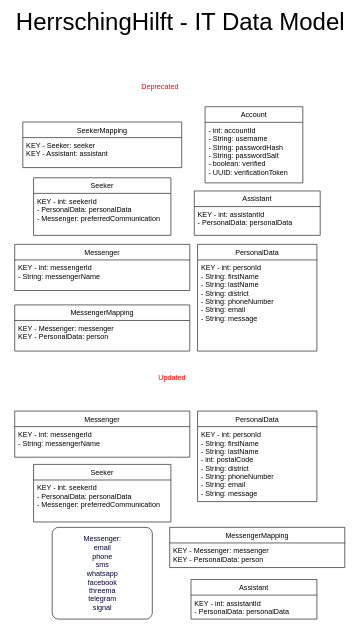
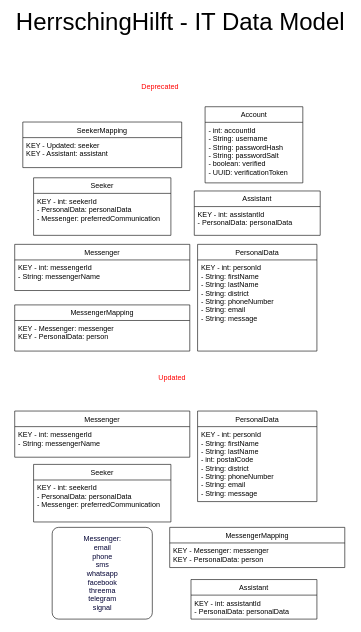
  <mxCell id="0" />
  <mxCell id="1" parent="0" />
  <mxCell id="2" value="" style="group" vertex="1" connectable="0" parent="1"><mxGeometry x="24" y="131" width="550.5" height="901" as="geometry" /></mxCell>
  <mxCell id="3" value="Updated" style="text;html=1;align=center;verticalAlign=middle;resizable=0;points=[];autosize=1;fontColor=#FF0000;" vertex="1" parent="2"><mxGeometry x="234.5" y="490" width="55" height="18" as="geometry" /></mxCell>
  <mxCell id="4" value="Deprecated" style="text;html=1;align=center;verticalAlign=middle;resizable=0;points=[];autosize=1;fontColor=#FF0000;" vertex="1" parent="2"><mxGeometry x="206" y="5" width="72" height="18" as="geometry" /></mxCell>
  <mxCell id="5" value="Seeker" style="swimlane;fontStyle=0;childLayout=stackLayout;horizontal=1;startSize=26;fillColor=none;horizontalStack=0;resizeParent=1;resizeParentMax=0;resizeLast=0;collapsible=1;marginBottom=0;" vertex="1" parent="2"><mxGeometry x="31.5" y="165" width="229" height="96" as="geometry" /></mxCell>
  <mxCell id="6" value="KEY - int: seekerId&#10;- PersonalData: personalData&#10;- Messenger: preferredCommunication&#10;" style="text;strokeColor=none;fillColor=none;align=left;verticalAlign=top;spacingLeft=4;spacingRight=4;overflow=hidden;rotatable=0;points=[[0,0.5],[1,0.5]];portConstraint=eastwest;" vertex="1" parent="5"><mxGeometry y="26" width="229" height="70" as="geometry" /></mxCell>
  <mxCell id="7" value="Assistant" style="swimlane;fontStyle=0;childLayout=stackLayout;horizontal=1;startSize=26;fillColor=none;horizontalStack=0;resizeParent=1;resizeParentMax=0;resizeLast=0;collapsible=1;marginBottom=0;" vertex="1" parent="2"><mxGeometry x="299.5" y="187" width="210" height="74" as="geometry" /></mxCell>
  <mxCell id="8" value="KEY - int: assistantId&#10;- PersonalData: personalData&#10;" style="text;strokeColor=none;fillColor=none;align=left;verticalAlign=top;spacingLeft=4;spacingRight=4;overflow=hidden;rotatable=0;points=[[0,0.5],[1,0.5]];portConstraint=eastwest;" vertex="1" parent="7"><mxGeometry y="26" width="210" height="48" as="geometry" /></mxCell>
  <mxCell id="9" value="SeekerMapping" style="swimlane;fontStyle=0;childLayout=stackLayout;horizontal=1;startSize=26;fillColor=none;horizontalStack=0;resizeParent=1;resizeParentMax=0;resizeLast=0;collapsible=1;marginBottom=0;" vertex="1" parent="2"><mxGeometry x="13.5" y="72" width="265" height="76" as="geometry" /></mxCell>
- <mxCell id="10" value="KEY - Seeker: seeker&#10;KEY - Assistant: assistant&#10;" style="text;strokeColor=none;fillColor=none;align=left;verticalAlign=top;spacingLeft=4;spacingRight=4;overflow=hidden;rotatable=0;points=[[0,0.5],[1,0.5]];portConstraint=eastwest;" vertex="1" parent="9"><mxGeometry y="26" width="265" height="50" as="geometry" /></mxCell>
+ <mxCell id="10" value="KEY - Updated: seeker&#10;KEY - Assistant: assistant&#10;" style="text;strokeColor=none;fillColor=none;align=left;verticalAlign=top;spacingLeft=4;spacingRight=4;overflow=hidden;rotatable=0;points=[[0,0.5],[1,0.5]];portConstraint=eastwest;" vertex="1" parent="9"><mxGeometry y="26" width="265" height="50" as="geometry" /></mxCell>
  <mxCell id="11" value="Account" style="swimlane;fontStyle=0;childLayout=stackLayout;horizontal=1;startSize=26;fillColor=none;horizontalStack=0;resizeParent=1;resizeParentMax=0;resizeLast=0;collapsible=1;marginBottom=0;" vertex="1" parent="2"><mxGeometry x="317.5" y="46.5" width="163" height="127" as="geometry" /></mxCell>
  <mxCell id="12" value="- int: accountId&#10;- String: username&#10;- String: passwordHash&#10;- String: passwordSalt&#10;- boolean: verified&#10;- UUID: verificationToken&#10;" style="text;strokeColor=none;fillColor=none;align=left;verticalAlign=top;spacingLeft=4;spacingRight=4;overflow=hidden;rotatable=0;points=[[0,0.5],[1,0.5]];portConstraint=eastwest;" vertex="1" parent="11"><mxGeometry y="26" width="163" height="101" as="geometry" /></mxCell>
  <mxCell id="13" value="&lt;font color=&quot;#000033&quot;&gt;Messenger:&lt;br&gt;email&lt;br&gt;phone&lt;br&gt;sms&lt;br&gt;whatsapp&lt;br&gt;facebook&lt;br&gt;threema&lt;br&gt;telegram&lt;br&gt;signal&lt;/font&gt;" style="shape=ext;rounded=1;html=1;whiteSpace=wrap;fontColor=#FF0000;arcSize=7;" vertex="1" parent="2"><mxGeometry x="62.5" y="748" width="167" height="153" as="geometry" /></mxCell>
  <mxCell id="14" value="Messenger" style="swimlane;fontStyle=0;childLayout=stackLayout;horizontal=1;startSize=26;fillColor=none;horizontalStack=0;resizeParent=1;resizeParentMax=0;resizeLast=0;collapsible=1;marginBottom=0;" vertex="1" parent="2"><mxGeometry y="554" width="292" height="77" as="geometry" /></mxCell>
  <mxCell id="15" value="KEY - int: messengerId&#10;- String: messengerName" style="text;strokeColor=none;fillColor=none;align=left;verticalAlign=top;spacingLeft=4;spacingRight=4;overflow=hidden;rotatable=0;points=[[0,0.5],[1,0.5]];portConstraint=eastwest;" vertex="1" parent="14"><mxGeometry y="26" width="292" height="51" as="geometry" /></mxCell>
  <mxCell id="16" value="PersonalData" style="swimlane;fontStyle=0;childLayout=stackLayout;horizontal=1;startSize=26;fillColor=none;horizontalStack=0;resizeParent=1;resizeParentMax=0;resizeLast=0;collapsible=1;marginBottom=0;" vertex="1" parent="2"><mxGeometry x="305" y="554" width="199" height="151" as="geometry" /></mxCell>
  <mxCell id="17" value="KEY - int: personId&#10;- String: firstName&#10;- String: lastName&#10;- int: postalCode&#10;- String: district&#10;- String: phoneNumber&#10;- String: email&#10;- String: message" style="text;strokeColor=none;fillColor=none;align=left;verticalAlign=top;spacingLeft=4;spacingRight=4;overflow=hidden;rotatable=0;points=[[0,0.5],[1,0.5]];portConstraint=eastwest;" vertex="1" parent="16"><mxGeometry y="26" width="199" height="125" as="geometry" /></mxCell>
  <mxCell id="18" value="Seeker" style="swimlane;fontStyle=0;childLayout=stackLayout;horizontal=1;startSize=26;fillColor=none;horizontalStack=0;resizeParent=1;resizeParentMax=0;resizeLast=0;collapsible=1;marginBottom=0;" vertex="1" parent="2"><mxGeometry x="31.5" y="643" width="229" height="96" as="geometry" /></mxCell>
  <mxCell id="19" value="KEY - int: seekerId&#10;- PersonalData: personalData&#10;- Messenger: preferredCommunication&#10;" style="text;strokeColor=none;fillColor=none;align=left;verticalAlign=top;spacingLeft=4;spacingRight=4;overflow=hidden;rotatable=0;points=[[0,0.5],[1,0.5]];portConstraint=eastwest;" vertex="1" parent="18"><mxGeometry y="26" width="229" height="70" as="geometry" /></mxCell>
  <mxCell id="20" value="MessengerMapping" style="swimlane;fontStyle=0;childLayout=stackLayout;horizontal=1;startSize=26;fillColor=none;horizontalStack=0;resizeParent=1;resizeParentMax=0;resizeLast=0;collapsible=1;marginBottom=0;" vertex="1" parent="2"><mxGeometry x="258.5" y="748" width="292" height="67" as="geometry" /></mxCell>
  <mxCell id="21" value="KEY - Messenger: messenger&#10;KEY - PersonalData: person " style="text;strokeColor=none;fillColor=none;align=left;verticalAlign=top;spacingLeft=4;spacingRight=4;overflow=hidden;rotatable=0;points=[[0,0.5],[1,0.5]];portConstraint=eastwest;" vertex="1" parent="20"><mxGeometry y="26" width="292" height="41" as="geometry" /></mxCell>
  <mxCell id="22" value="Assistant" style="swimlane;fontStyle=0;childLayout=stackLayout;horizontal=1;startSize=26;fillColor=none;horizontalStack=0;resizeParent=1;resizeParentMax=0;resizeLast=0;collapsible=1;marginBottom=0;" vertex="1" parent="2"><mxGeometry x="294" y="835" width="210" height="66" as="geometry" /></mxCell>
  <mxCell id="23" value="KEY - int: assistantId&#10;- PersonalData: personalData&#10;" style="text;strokeColor=none;fillColor=none;align=left;verticalAlign=top;spacingLeft=4;spacingRight=4;overflow=hidden;rotatable=0;points=[[0,0.5],[1,0.5]];portConstraint=eastwest;" vertex="1" parent="22"><mxGeometry y="26" width="210" height="40" as="geometry" /></mxCell>
  <mxCell id="24" value="MessengerMapping" style="swimlane;fontStyle=0;childLayout=stackLayout;horizontal=1;startSize=26;fillColor=none;horizontalStack=0;resizeParent=1;resizeParentMax=0;resizeLast=0;collapsible=1;marginBottom=0;" vertex="1" parent="2"><mxGeometry y="377" width="292" height="77" as="geometry" /></mxCell>
  <mxCell id="25" value="KEY - Messenger: messenger&#10;KEY - PersonalData: person " style="text;strokeColor=none;fillColor=none;align=left;verticalAlign=top;spacingLeft=4;spacingRight=4;overflow=hidden;rotatable=0;points=[[0,0.5],[1,0.5]];portConstraint=eastwest;" vertex="1" parent="24"><mxGeometry y="26" width="292" height="51" as="geometry" /></mxCell>
  <mxCell id="26" value="PersonalData" style="swimlane;fontStyle=0;childLayout=stackLayout;horizontal=1;startSize=26;fillColor=none;horizontalStack=0;resizeParent=1;resizeParentMax=0;resizeLast=0;collapsible=1;marginBottom=0;" vertex="1" parent="2"><mxGeometry x="305" y="276" width="199" height="178" as="geometry" /></mxCell>
  <mxCell id="27" value="KEY - int: personId&#10;- String: firstName&#10;- String: lastName&#10;- String: district&#10;- String: phoneNumber&#10;- String: email&#10;- String: message" style="text;strokeColor=none;fillColor=none;align=left;verticalAlign=top;spacingLeft=4;spacingRight=4;overflow=hidden;rotatable=0;points=[[0,0.5],[1,0.5]];portConstraint=eastwest;" vertex="1" parent="26"><mxGeometry y="26" width="199" height="152" as="geometry" /></mxCell>
  <mxCell id="28" value="Messenger" style="swimlane;fontStyle=0;childLayout=stackLayout;horizontal=1;startSize=26;fillColor=none;horizontalStack=0;resizeParent=1;resizeParentMax=0;resizeLast=0;collapsible=1;marginBottom=0;" vertex="1" parent="2"><mxGeometry y="276" width="292" height="77" as="geometry" /></mxCell>
  <mxCell id="29" value="KEY - int: messengerId&#10;- String: messengerName" style="text;strokeColor=none;fillColor=none;align=left;verticalAlign=top;spacingLeft=4;spacingRight=4;overflow=hidden;rotatable=0;points=[[0,0.5],[1,0.5]];portConstraint=eastwest;" vertex="1" parent="28"><mxGeometry y="26" width="292" height="51" as="geometry" /></mxCell>
  <mxCell id="30" value="&lt;font style=&quot;font-size: 40px&quot;&gt;HerrschingHilft - IT Data Model&lt;/font&gt;" style="text;html=1;align=center;verticalAlign=middle;resizable=0;points=[];autosize=1;" vertex="1" parent="1"><mxGeometry x="20" y="20" width="560" height="30" as="geometry" /></mxCell>
